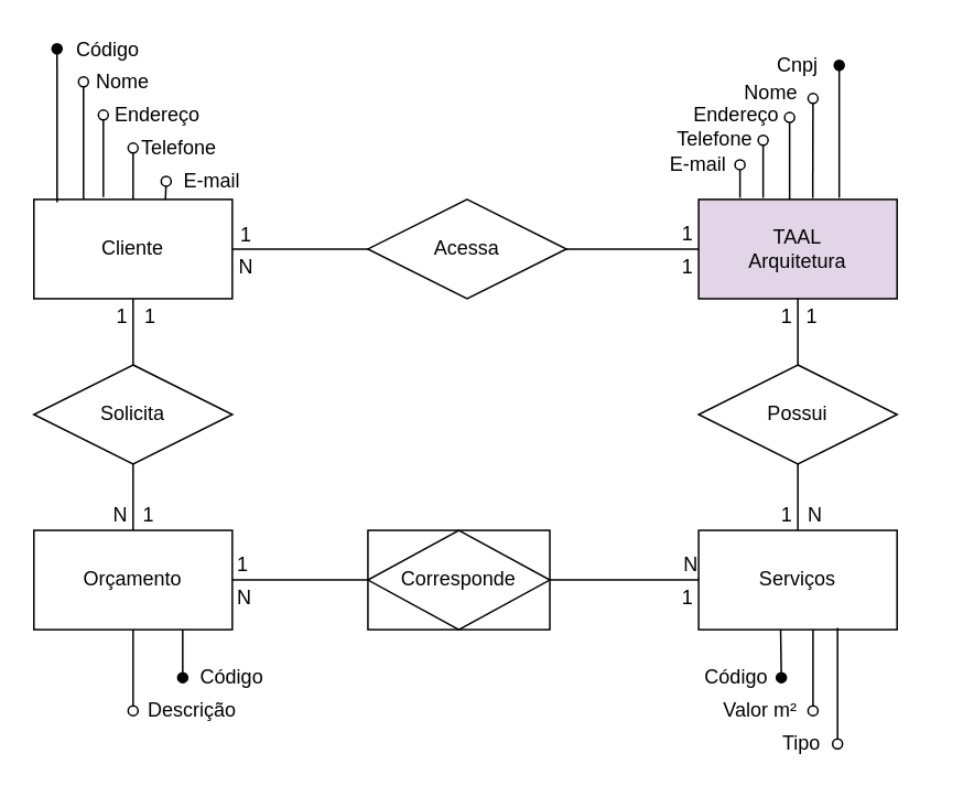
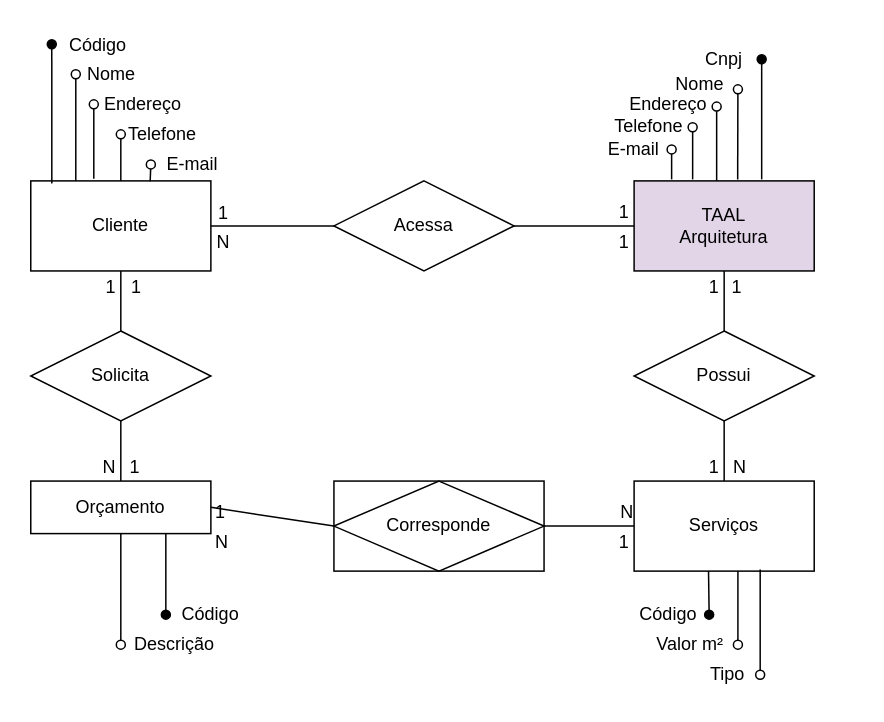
  <mxCell id="0" />
  <mxCell id="1" parent="0" />
- <mxCell id="2" value="Corresponde" style="shape=associativeEntity;whiteSpace=wrap;html=1;align=center;" vertex="1" parent="1"><mxGeometry x="222" y="320" width="110" height="60" as="geometry" /></mxCell>
+ <mxCell id="2" value="Corresponde" style="shape=associativeEntity;whiteSpace=wrap;html=1;align=center;" vertex="1" parent="1"><mxGeometry x="222" y="320" width="140" height="60" as="geometry" /></mxCell>
  <mxCell id="3" value="Serviços" style="whiteSpace=wrap;html=1;align=center;" vertex="1" parent="1"><mxGeometry x="422" y="320" width="120" height="60" as="geometry" /></mxCell>
  <mxCell id="4" value="TAAL &lt;br&gt;Arquitetura" style="whiteSpace=wrap;html=1;align=center;fillColor=#e1d5e7;" vertex="1" parent="1"><mxGeometry x="422" y="120" width="120" height="60" as="geometry" /></mxCell>
- <mxCell id="5" value="Orçamento" style="whiteSpace=wrap;html=1;align=center;" vertex="1" parent="1"><mxGeometry x="20" y="320" width="120" height="60" as="geometry" /></mxCell>
+ <mxCell id="5" value="Orçamento" style="whiteSpace=wrap;html=1;align=center;" vertex="1" parent="1"><mxGeometry x="20" y="320" width="120" height="35" as="geometry" /></mxCell>
  <mxCell id="6" value="Cliente" style="whiteSpace=wrap;html=1;align=center;" vertex="1" parent="1"><mxGeometry x="20" y="120" width="120" height="60" as="geometry" /></mxCell>
  <mxCell id="7" value="" style="endArrow=none;html=1;rounded=0;exitX=1;exitY=0.5;exitDx=0;exitDy=0;" edge="1" parent="1"><mxGeometry relative="1" as="geometry"><mxPoint x="342" y="150" as="sourcePoint" /><mxPoint x="422" y="150" as="targetPoint" /></mxGeometry></mxCell>
  <mxCell id="8" value="1" style="resizable=0;html=1;align=right;verticalAlign=bottom;" connectable="0" vertex="1" parent="7"><mxGeometry x="1" relative="1" as="geometry"><mxPoint x="-3" y="19" as="offset" /></mxGeometry></mxCell>
  <mxCell id="9" value="" style="endArrow=none;html=1;rounded=0;entryX=1;entryY=0.5;entryDx=0;entryDy=0;exitX=0;exitY=0.5;exitDx=0;exitDy=0;" edge="1" parent="1" target="6"><mxGeometry relative="1" as="geometry"><mxPoint x="222" y="150" as="sourcePoint" /><mxPoint x="362" y="280" as="targetPoint" /></mxGeometry></mxCell>
  <mxCell id="10" value="1" style="resizable=0;html=1;align=right;verticalAlign=bottom;" connectable="0" vertex="1" parent="9"><mxGeometry x="1" relative="1" as="geometry"><mxPoint x="11.67" as="offset" /></mxGeometry></mxCell>
  <mxCell id="11" value="N" style="resizable=0;html=1;align=right;verticalAlign=bottom;" connectable="0" vertex="1" parent="1"><mxGeometry x="156" y="150" as="geometry"><mxPoint x="-3" y="19" as="offset" /></mxGeometry></mxCell>
  <mxCell id="12" value="1" style="resizable=0;html=1;align=right;verticalAlign=bottom;" connectable="0" vertex="1" parent="1"><mxGeometry x="422" y="130" as="geometry"><mxPoint x="-3" y="19" as="offset" /></mxGeometry></mxCell>
  <mxCell id="13" value="" style="endArrow=none;html=1;rounded=0;entryX=0.5;entryY=0;entryDx=0;entryDy=0;exitX=0.5;exitY=1;exitDx=0;exitDy=0;" edge="1" parent="1" source="6"><mxGeometry relative="1" as="geometry"><mxPoint x="202" y="280" as="sourcePoint" /><mxPoint x="80" y="220" as="targetPoint" /></mxGeometry></mxCell>
  <mxCell id="14" value="" style="endArrow=none;html=1;rounded=0;entryX=0.5;entryY=0;entryDx=0;entryDy=0;exitX=0.5;exitY=1;exitDx=0;exitDy=0;" edge="1" parent="1" target="5"><mxGeometry relative="1" as="geometry"><mxPoint x="80" y="280" as="sourcePoint" /><mxPoint x="90" y="230" as="targetPoint" /></mxGeometry></mxCell>
  <mxCell id="15" value="" style="endArrow=none;html=1;rounded=0;entryX=0.5;entryY=0;entryDx=0;entryDy=0;exitX=0.5;exitY=1;exitDx=0;exitDy=0;" edge="1" parent="1" source="4"><mxGeometry relative="1" as="geometry"><mxPoint x="90" y="190" as="sourcePoint" /><mxPoint x="482" y="220" as="targetPoint" /></mxGeometry></mxCell>
  <mxCell id="16" value="" style="endArrow=none;html=1;rounded=0;entryX=0.5;entryY=1;entryDx=0;entryDy=0;exitX=0.5;exitY=0;exitDx=0;exitDy=0;" edge="1" parent="1" source="3"><mxGeometry relative="1" as="geometry"><mxPoint x="492" y="190" as="sourcePoint" /><mxPoint x="482" y="280" as="targetPoint" /></mxGeometry></mxCell>
  <mxCell id="17" value="" style="endArrow=none;html=1;rounded=0;exitX=1;exitY=0.5;exitDx=0;exitDy=0;entryX=0;entryY=0.5;entryDx=0;entryDy=0;" edge="1" parent="1" source="2" target="3"><mxGeometry relative="1" as="geometry"><mxPoint x="352" y="160" as="sourcePoint" /><mxPoint x="432" y="160" as="targetPoint" /></mxGeometry></mxCell>
  <mxCell id="18" value="1" style="resizable=0;html=1;align=right;verticalAlign=bottom;" connectable="0" vertex="1" parent="17"><mxGeometry x="1" relative="1" as="geometry"><mxPoint x="-3" y="19" as="offset" /></mxGeometry></mxCell>
  <mxCell id="19" value="" style="endArrow=none;html=1;rounded=0;exitX=1;exitY=0.5;exitDx=0;exitDy=0;entryX=0;entryY=0.5;entryDx=0;entryDy=0;" edge="1" parent="1" source="5" target="2"><mxGeometry relative="1" as="geometry"><mxPoint x="372" y="360" as="sourcePoint" /><mxPoint x="432" y="360" as="targetPoint" /></mxGeometry></mxCell>
  <mxCell id="20" value="N" style="resizable=0;html=1;align=right;verticalAlign=bottom;" connectable="0" vertex="1" parent="19"><mxGeometry x="1" relative="1" as="geometry"><mxPoint x="-69.67" y="19" as="offset" /></mxGeometry></mxCell>
  <mxCell id="21" value="1" style="resizable=0;html=1;align=right;verticalAlign=bottom;" connectable="0" vertex="1" parent="1"><mxGeometry x="153" y="330" as="geometry"><mxPoint x="-3" y="19" as="offset" /></mxGeometry></mxCell>
  <mxCell id="22" value="N" style="resizable=0;html=1;align=right;verticalAlign=bottom;" connectable="0" vertex="1" parent="1"><mxGeometry x="491.997" y="330" as="geometry"><mxPoint x="-69.67" y="19" as="offset" /></mxGeometry></mxCell>
  <mxCell id="23" value="1" style="resizable=0;html=1;align=right;verticalAlign=bottom;" connectable="0" vertex="1" parent="1"><mxGeometry x="482" y="300" as="geometry"><mxPoint x="-3" y="19" as="offset" /></mxGeometry></mxCell>
  <mxCell id="24" value="1" style="resizable=0;html=1;align=right;verticalAlign=bottom;" connectable="0" vertex="1" parent="1"><mxGeometry x="482" y="180" as="geometry"><mxPoint x="-3" y="19" as="offset" /></mxGeometry></mxCell>
  <mxCell id="25" value="1" style="resizable=0;html=1;align=right;verticalAlign=bottom;" connectable="0" vertex="1" parent="1"><mxGeometry x="497" y="180" as="geometry"><mxPoint x="-3" y="19" as="offset" /></mxGeometry></mxCell>
  <mxCell id="26" value="N" style="resizable=0;html=1;align=right;verticalAlign=bottom;" connectable="0" vertex="1" parent="1"><mxGeometry x="566.997" y="300" as="geometry"><mxPoint x="-69.67" y="19" as="offset" /></mxGeometry></mxCell>
  <mxCell id="27" value="1" style="resizable=0;html=1;align=right;verticalAlign=bottom;" connectable="0" vertex="1" parent="1"><mxGeometry x="80" y="180" as="geometry"><mxPoint x="-3" y="19" as="offset" /></mxGeometry></mxCell>
  <mxCell id="28" value="1" style="resizable=0;html=1;align=right;verticalAlign=bottom;" connectable="0" vertex="1" parent="1"><mxGeometry x="97" y="180" as="geometry"><mxPoint x="-3" y="19" as="offset" /></mxGeometry></mxCell>
  <mxCell id="29" value="1" style="resizable=0;html=1;align=right;verticalAlign=bottom;" connectable="0" vertex="1" parent="1"><mxGeometry x="96" y="300" as="geometry"><mxPoint x="-3" y="19" as="offset" /></mxGeometry></mxCell>
  <mxCell id="30" value="N" style="resizable=0;html=1;align=right;verticalAlign=bottom;" connectable="0" vertex="1" parent="1"><mxGeometry x="80" y="300" as="geometry"><mxPoint x="-3" y="19" as="offset" /></mxGeometry></mxCell>
  <mxCell id="31" value="Acessa" style="shape=rhombus;perimeter=rhombusPerimeter;whiteSpace=wrap;html=1;align=center;" vertex="1" parent="1"><mxGeometry x="222" y="120" width="120" height="60" as="geometry" /></mxCell>
  <mxCell id="32" value="Possui" style="shape=rhombus;perimeter=rhombusPerimeter;whiteSpace=wrap;html=1;align=center;" vertex="1" parent="1"><mxGeometry x="422" y="220" width="120" height="60" as="geometry" /></mxCell>
  <mxCell id="33" value="" style="endArrow=oval;html=1;endFill=1;exitX=0.75;exitY=1;exitDx=0;exitDy=0;" edge="1" parent="1" source="5"><mxGeometry width="50" height="50" relative="1" as="geometry"><mxPoint x="252" y="310" as="sourcePoint" /><mxPoint x="110" y="409" as="targetPoint" /></mxGeometry></mxCell>
  <mxCell id="34" value="" style="endArrow=oval;html=1;endFill=0;" edge="1" parent="1" source="5"><mxGeometry width="50" height="50" relative="1" as="geometry"><mxPoint x="115" y="384" as="sourcePoint" /><mxPoint x="80" y="429" as="targetPoint" /></mxGeometry></mxCell>
  <mxCell id="35" value="Código" style="text;html=1;strokeColor=none;fillColor=none;align=center;verticalAlign=middle;whiteSpace=wrap;rounded=0;" vertex="1" parent="1"><mxGeometry x="425" y="399" width="40" height="20" as="geometry" /></mxCell>
  <mxCell id="36" value="Descrição" style="text;html=1;strokeColor=none;fillColor=none;align=center;verticalAlign=middle;whiteSpace=wrap;rounded=0;" vertex="1" parent="1"><mxGeometry x="96" y="419" width="40" height="20" as="geometry" /></mxCell>
  <mxCell id="37" value="" style="endArrow=oval;html=1;endFill=1;exitX=0.117;exitY=0.028;exitDx=0;exitDy=0;exitPerimeter=0;" edge="1" parent="1" source="6"><mxGeometry width="50" height="50" relative="1" as="geometry"><mxPoint x="60" y="390" as="sourcePoint" /><mxPoint x="34" y="29" as="targetPoint" /></mxGeometry></mxCell>
  <mxCell id="38" value="" style="endArrow=oval;html=1;endFill=0;exitX=0.663;exitY=0.003;exitDx=0;exitDy=0;exitPerimeter=0;" edge="1" parent="1" source="6"><mxGeometry width="50" height="50" relative="1" as="geometry"><mxPoint x="90" y="120" as="sourcePoint" /><mxPoint x="100" y="109" as="targetPoint" /></mxGeometry></mxCell>
  <mxCell id="39" value="" style="endArrow=oval;html=1;endFill=0;exitX=0.35;exitY=-0.025;exitDx=0;exitDy=0;exitPerimeter=0;" edge="1" parent="1" source="6"><mxGeometry width="50" height="50" relative="1" as="geometry"><mxPoint x="100" y="130" as="sourcePoint" /><mxPoint x="62" y="69" as="targetPoint" /></mxGeometry></mxCell>
  <mxCell id="40" value="Código" style="text;html=1;strokeColor=none;fillColor=none;align=center;verticalAlign=middle;whiteSpace=wrap;rounded=0;" vertex="1" parent="1"><mxGeometry x="42" y="20" width="46" height="19" as="geometry" /></mxCell>
  <mxCell id="41" value="Endereço" style="text;html=1;strokeColor=none;fillColor=none;align=center;verticalAlign=middle;whiteSpace=wrap;rounded=0;" vertex="1" parent="1"><mxGeometry x="75" y="59" width="40" height="20" as="geometry" /></mxCell>
  <mxCell id="42" value="Telefone" style="text;html=1;strokeColor=none;fillColor=none;align=center;verticalAlign=middle;whiteSpace=wrap;rounded=0;" vertex="1" parent="1"><mxGeometry x="88" y="79" width="40" height="20" as="geometry" /></mxCell>
  <mxCell id="43" value="" style="endArrow=oval;html=1;endFill=0;exitX=0.5;exitY=0;exitDx=0;exitDy=0;" edge="1" parent="1" source="6"><mxGeometry width="50" height="50" relative="1" as="geometry"><mxPoint x="109.56" y="130.18" as="sourcePoint" /><mxPoint x="80" y="89" as="targetPoint" /></mxGeometry></mxCell>
  <mxCell id="44" value="" style="endArrow=oval;html=1;endFill=0;exitX=0.25;exitY=0;exitDx=0;exitDy=0;" edge="1" parent="1" source="6"><mxGeometry width="50" height="50" relative="1" as="geometry"><mxPoint x="72" y="128.5" as="sourcePoint" /><mxPoint x="50" y="49" as="targetPoint" /></mxGeometry></mxCell>
  <mxCell id="45" value="Nome" style="text;html=1;strokeColor=none;fillColor=none;align=center;verticalAlign=middle;whiteSpace=wrap;rounded=0;" vertex="1" parent="1"><mxGeometry x="54" y="39" width="40" height="20" as="geometry" /></mxCell>
  <mxCell id="46" value="E-mail" style="text;html=1;strokeColor=none;fillColor=none;align=center;verticalAlign=middle;whiteSpace=wrap;rounded=0;" vertex="1" parent="1"><mxGeometry x="108" y="99" width="40" height="20" as="geometry" /></mxCell>
  <mxCell id="47" value="" style="endArrow=oval;html=1;endFill=0;" edge="1" parent="1"><mxGeometry width="50" height="50" relative="1" as="geometry"><mxPoint x="506" y="379" as="sourcePoint" /><mxPoint x="506" y="449" as="targetPoint" /></mxGeometry></mxCell>
  <mxCell id="48" value="" style="endArrow=oval;html=1;endFill=0;" edge="1" parent="1"><mxGeometry width="50" height="50" relative="1" as="geometry"><mxPoint x="447" y="119" as="sourcePoint" /><mxPoint x="447" y="99" as="targetPoint" /></mxGeometry></mxCell>
  <mxCell id="49" value="E-mail" style="text;html=1;strokeColor=none;fillColor=none;align=center;verticalAlign=middle;whiteSpace=wrap;rounded=0;" vertex="1" parent="1"><mxGeometry x="402" y="89" width="40" height="20" as="geometry" /></mxCell>
  <mxCell id="50" value="" style="endArrow=oval;html=1;endFill=0;exitX=0.35;exitY=-0.025;exitDx=0;exitDy=0;exitPerimeter=0;" edge="1" parent="1"><mxGeometry width="50" height="50" relative="1" as="geometry"><mxPoint x="477" y="120" as="sourcePoint" /><mxPoint x="477" y="70.5" as="targetPoint" /></mxGeometry></mxCell>
  <mxCell id="51" value="" style="endArrow=oval;html=1;endFill=1;exitX=0.25;exitY=0;exitDx=0;exitDy=0;" edge="1" parent="1"><mxGeometry width="50" height="50" relative="1" as="geometry"><mxPoint x="507" y="119" as="sourcePoint" /><mxPoint x="507" y="39" as="targetPoint" /></mxGeometry></mxCell>
  <mxCell id="52" value="" style="endArrow=oval;html=1;endFill=0;" edge="1" parent="1"><mxGeometry width="50" height="50" relative="1" as="geometry"><mxPoint x="461" y="119" as="sourcePoint" /><mxPoint x="461" y="84.25" as="targetPoint" /></mxGeometry></mxCell>
  <mxCell id="53" value="Cnpj" style="text;html=1;strokeColor=none;fillColor=none;align=center;verticalAlign=middle;whiteSpace=wrap;rounded=0;" vertex="1" parent="1"><mxGeometry x="462" y="29" width="40" height="20" as="geometry" /></mxCell>
  <mxCell id="54" value="Endereço" style="text;html=1;strokeColor=none;fillColor=none;align=center;verticalAlign=middle;whiteSpace=wrap;rounded=0;" vertex="1" parent="1"><mxGeometry x="425" y="59" width="40" height="20" as="geometry" /></mxCell>
  <mxCell id="55" value="Telefone" style="text;html=1;strokeColor=none;fillColor=none;align=center;verticalAlign=middle;whiteSpace=wrap;rounded=0;" vertex="1" parent="1"><mxGeometry x="412" y="74" width="40" height="20" as="geometry" /></mxCell>
  <mxCell id="56" value="" style="endArrow=oval;html=1;endFill=0;" edge="1" parent="1"><mxGeometry width="50" height="50" relative="1" as="geometry"><mxPoint x="491" y="119" as="sourcePoint" /><mxPoint x="491.16" y="59" as="targetPoint" /></mxGeometry></mxCell>
  <mxCell id="57" value="Nome" style="text;html=1;strokeColor=none;fillColor=none;align=center;verticalAlign=middle;whiteSpace=wrap;rounded=0;" vertex="1" parent="1"><mxGeometry x="446" y="46" width="40" height="20" as="geometry" /></mxCell>
  <mxCell id="58" value="Código" style="text;html=1;strokeColor=none;fillColor=none;align=center;verticalAlign=middle;whiteSpace=wrap;rounded=0;" vertex="1" parent="1"><mxGeometry x="120" y="399" width="40" height="20" as="geometry" /></mxCell>
  <mxCell id="59" value="" style="endArrow=oval;html=1;endFill=0;" edge="1" parent="1"><mxGeometry width="50" height="50" relative="1" as="geometry"><mxPoint x="491.16" y="380" as="sourcePoint" /><mxPoint x="491.16" y="429" as="targetPoint" /></mxGeometry></mxCell>
  <mxCell id="60" value="Tipo " style="text;html=1;strokeColor=none;fillColor=none;align=center;verticalAlign=middle;whiteSpace=wrap;rounded=0;" vertex="1" parent="1"><mxGeometry x="452" y="439" width="65" height="20" as="geometry" /></mxCell>
  <mxCell id="61" value="" style="endArrow=oval;html=1;endFill=1;" edge="1" parent="1"><mxGeometry width="50" height="50" relative="1" as="geometry"><mxPoint x="471.58" y="380" as="sourcePoint" /><mxPoint x="472" y="409" as="targetPoint" /></mxGeometry></mxCell>
  <mxCell id="62" value="Valor m²" style="text;html=1;strokeColor=none;fillColor=none;align=center;verticalAlign=middle;whiteSpace=wrap;rounded=0;" vertex="1" parent="1"><mxGeometry x="427" y="419" width="65" height="20" as="geometry" /></mxCell>
  <mxCell id="63" value="Solicita" style="shape=rhombus;perimeter=rhombusPerimeter;whiteSpace=wrap;html=1;align=center;" vertex="1" parent="1"><mxGeometry x="20" y="220" width="120" height="60" as="geometry" /></mxCell>
